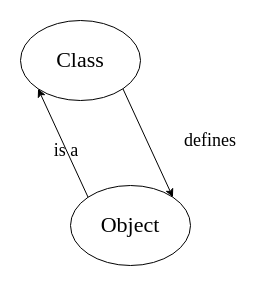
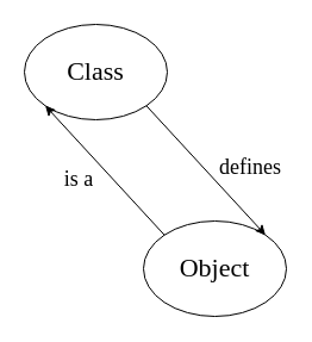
  <mxCell id="0" />
  <mxCell id="1" parent="0" />
  <mxCell id="2" value="Class" style="ellipse;whiteSpace=wrap;html=1;fontSize=22;fontFamily=Georgia;" vertex="1" parent="1"><mxGeometry x="20" y="20" width="120" height="80" as="geometry" /></mxCell>
- <mxCell id="3" value="&lt;font&gt;Object&lt;/font&gt;" style="ellipse;whiteSpace=wrap;html=1;fontSize=22;fontFamily=Georgia;" vertex="1" parent="1"><mxGeometry x="70" y="185" width="120" height="80" as="geometry" /></mxCell>
+ <mxCell id="3" value="&lt;font&gt;Object&lt;/font&gt;" style="ellipse;whiteSpace=wrap;html=1;fontSize=22;fontFamily=Georgia;" vertex="1" parent="1"><mxGeometry x="120" y="185" width="120" height="80" as="geometry" /></mxCell>
  <mxCell id="4" value="" style="endArrow=classic;html=1;exitX=1;exitY=1;exitDx=0;exitDy=0;entryX=1;entryY=0;entryDx=0;entryDy=0;" edge="1" parent="1" source="2" target="3"><mxGeometry width="50" height="50" relative="1" as="geometry"><mxPoint x="180" y="235" as="sourcePoint" /><mxPoint x="230" y="185" as="targetPoint" /></mxGeometry></mxCell>
  <mxCell id="5" value="" style="endArrow=classic;html=1;exitX=0;exitY=0;exitDx=0;exitDy=0;entryX=0;entryY=1;entryDx=0;entryDy=0;" edge="1" parent="1" source="3" target="2"><mxGeometry width="50" height="50" relative="1" as="geometry"><mxPoint x="180" y="235" as="sourcePoint" /><mxPoint x="230" y="185" as="targetPoint" /></mxGeometry></mxCell>
  <mxCell id="6" value="is a" style="text;html=1;align=center;verticalAlign=middle;whiteSpace=wrap;rounded=0;fontSize=18;fontFamily=Georgia;" vertex="1" parent="1"><mxGeometry x="36" y="135" width="60" height="30" as="geometry" /></mxCell>
  <mxCell id="7" value="defines" style="text;html=1;align=center;verticalAlign=middle;whiteSpace=wrap;rounded=0;fontSize=18;fontFamily=Georgia;" vertex="1" parent="1"><mxGeometry x="180" y="125" width="60" height="30" as="geometry" /></mxCell>
